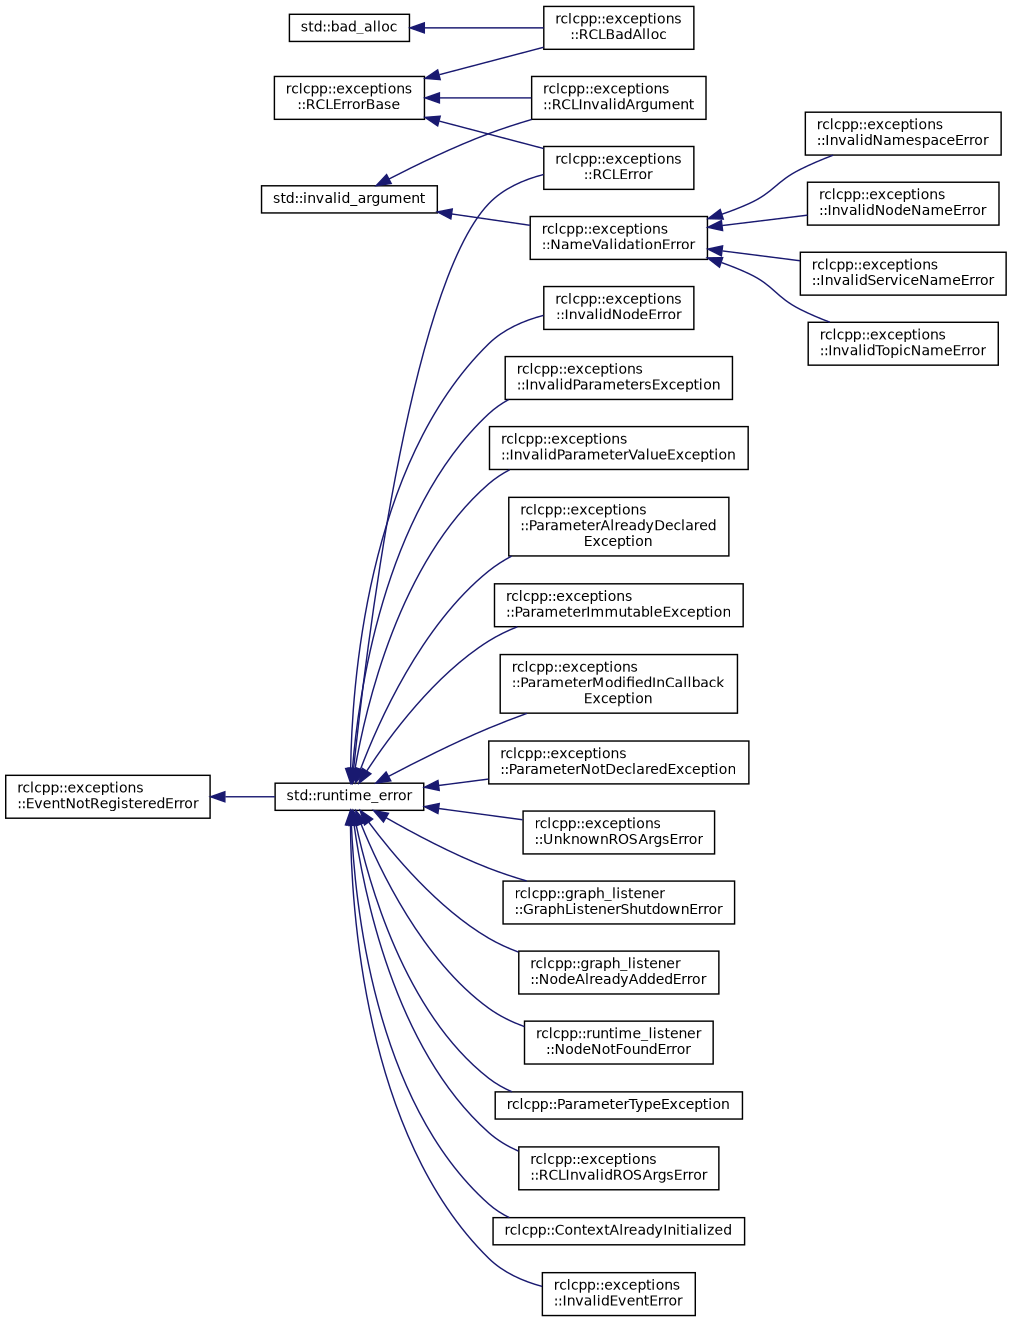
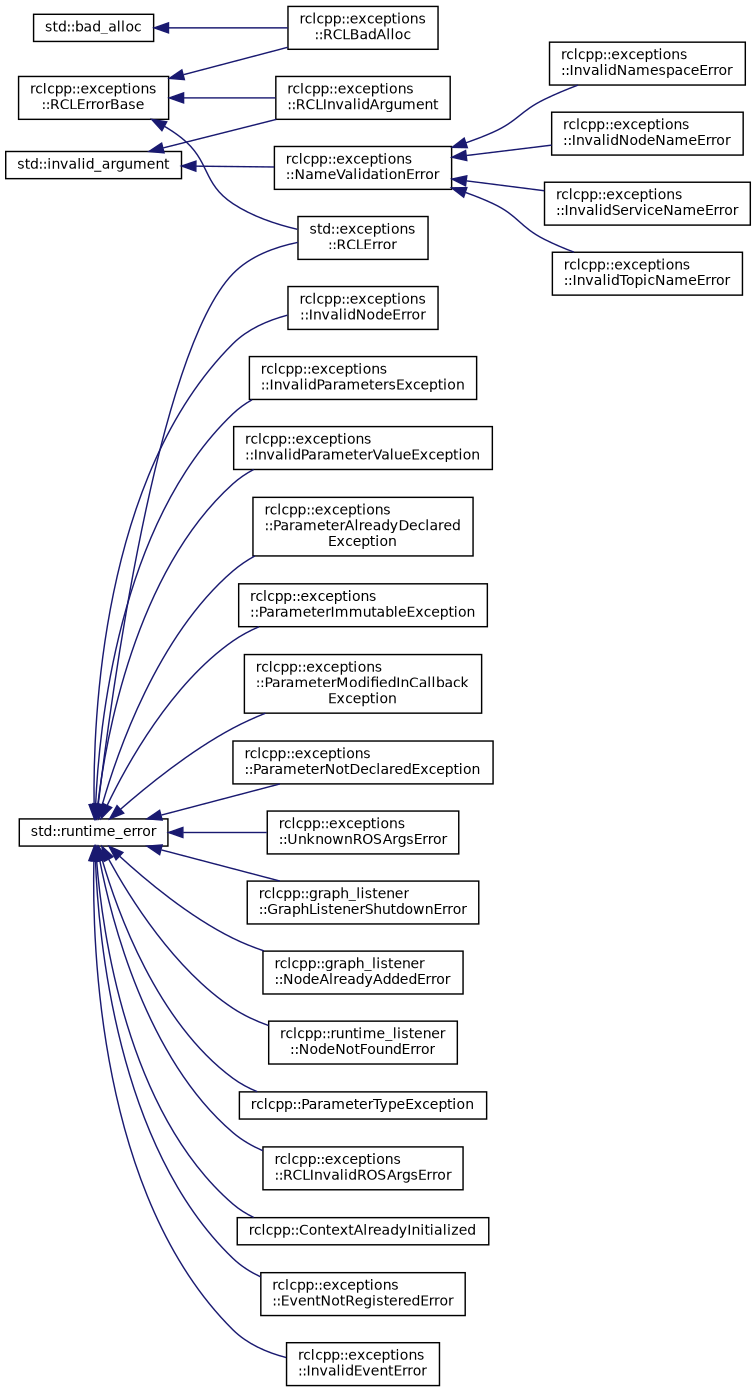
  digraph {
    rankdir=LR
    node [color=black fillcolor=white fontname=Helvetica fontsize=10 shape=record style=filled]
    edge [color=midnightblue dir=back fontname=Helvetica fontsize=10 labelfontname=Helvetica labelfontsize=10 style=solid]
    n1 [height=0.2 label="std::bad_alloc" width=0.4]
    n2 [height=0.2 label="rclcpp::exceptions\l::RCLBadAlloc" width=0.4]
    n3 [height=0.2 label="std::invalid_argument" width=0.4]
    n4 [height=0.2 label="rclcpp::exceptions\l::NameValidationError" width=0.4]
    n5 [height=0.2 label="rclcpp::exceptions\l::RCLInvalidArgument" width=0.4]
    n6 [height=0.2 label="rclcpp::exceptions\l::InvalidNamespaceError" width=0.4]
    n7 [height=0.2 label="rclcpp::exceptions\l::InvalidNodeNameError" width=0.4]
    n8 [height=0.2 label="rclcpp::exceptions\l::InvalidServiceNameError" width=0.4]
    n9 [height=0.2 label="rclcpp::exceptions\l::InvalidTopicNameError" width=0.4]
    n10 [height=0.2 label="rclcpp::exceptions\l::RCLErrorBase" width=0.4]
-   n11 [height=0.2 label="rclcpp::exceptions\l::RCLError" width=0.4]
+   n11 [height=0.2 label="std::exceptions\l::RCLError" width=0.4]
    n12 [height=0.2 label="rclcpp::exceptions\l::RCLInvalidROSArgsError" width=0.4]
    n13 [height=0.2 label="std::runtime_error" width=0.4]
    n14 [height=0.2 label="rclcpp::ContextAlreadyInitialized" width=0.4]
    n15 [height=0.2 label="rclcpp::exceptions\l::EventNotRegisteredError" width=0.4]
    n16 [height=0.2 label="rclcpp::exceptions\l::InvalidEventError" width=0.4]
    n17 [height=0.2 label="rclcpp::exceptions\l::InvalidNodeError" width=0.4]
    n18 [height=0.2 label="rclcpp::exceptions\l::InvalidParametersException" width=0.4]
    n19 [height=0.2 label="rclcpp::exceptions\l::InvalidParameterValueException" width=0.4]
    n20 [height=0.2 label="rclcpp::exceptions\l::ParameterAlreadyDeclared\lException" width=0.4]
    n21 [height=0.2 label="rclcpp::exceptions\l::ParameterImmutableException" width=0.4]
    n22 [height=0.2 label="rclcpp::exceptions\l::ParameterModifiedInCallback\lException" width=0.4]
    n23 [height=0.2 label="rclcpp::exceptions\l::ParameterNotDeclaredException" width=0.4]
    n24 [height=0.2 label="rclcpp::exceptions\l::UnknownROSArgsError" width=0.4]
    n25 [height=0.2 label="rclcpp::graph_listener\l::GraphListenerShutdownError" width=0.4]
    n26 [height=0.2 label="rclcpp::graph_listener\l::NodeAlreadyAddedError" width=0.4]
    n27 [height=0.2 label="rclcpp::runtime_listener\l::NodeNotFoundError" width=0.4]
    n28 [height=0.2 label="rclcpp::ParameterTypeException" width=0.4]
    n1 -> n2
    n3 -> n4
    n3 -> n5
    n4 -> n6
    n4 -> n7
    n4 -> n8
    n4 -> n9
    n10 -> n2
    n10 -> n5
    n10 -> n11
    n13 -> n11
    n13 -> n12
    n13 -> n14
-   n15 -> n13
+   n13 -> n15
    n13 -> n16
    n13 -> n17
    n13 -> n18
    n13 -> n19
    n13 -> n20
    n13 -> n21
    n13 -> n22
    n13 -> n23
    n13 -> n24
    n13 -> n25
    n13 -> n26
    n13 -> n27
    n13 -> n28
  }
